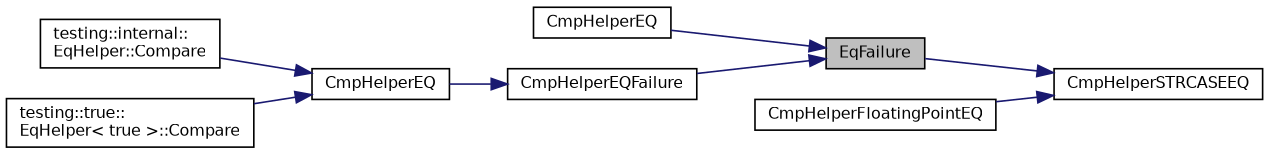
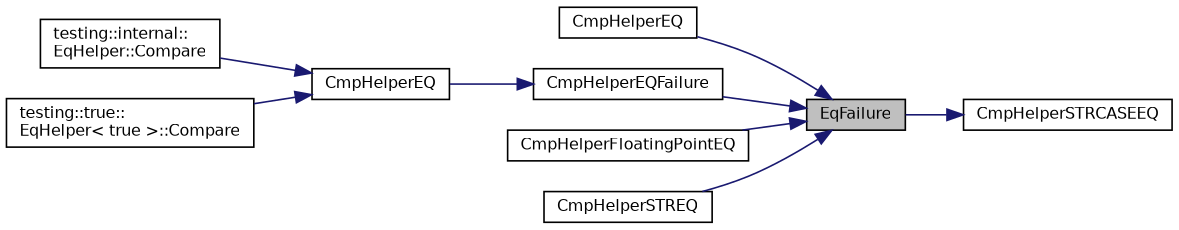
  digraph {
    rankdir=RL
    node [color=black fontname=Helvetica fontsize=10 shape=record]
    edge [color=midnightblue dir=back fontname=Helvetica fontsize=10 labelfontname=Helvetica labelfontsize=10 style=solid]
    n1 [fillcolor=grey75 fontcolor=black height=0.2 label=EqFailure style=filled width=0.4]
    n2 [height=0.2 label=CmpHelperEQ width=0.4]
    n3 [height=0.2 label=CmpHelperEQFailure width=0.4]
    n4 [height=0.2 label=CmpHelperFloatingPointEQ width=0.4]
+   n5 [height=0.2 label=CmpHelperSTREQ width=0.4]
    n6 [height=0.2 label=CmpHelperEQ width=0.4]
    n7 [height=0.2 label=CmpHelperSTRCASEEQ width=0.4]
    n8 [height=0.2 label="testing::internal::\lEqHelper::Compare" width=0.4]
    n9 [height=0.2 label="testing::true::\lEqHelper\< true \>::Compare" width=0.4]
    n1 -> n2
    n1 -> n3
-   n7 -> n4
+   n1 -> n4
+   n1 -> n5
    n3 -> n6
    n6 -> n8
    n6 -> n9
    n7 -> n1
  }
